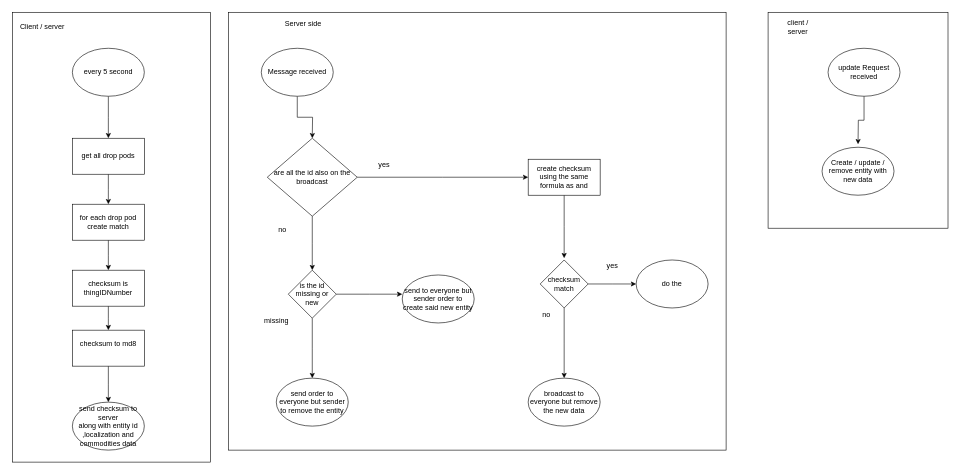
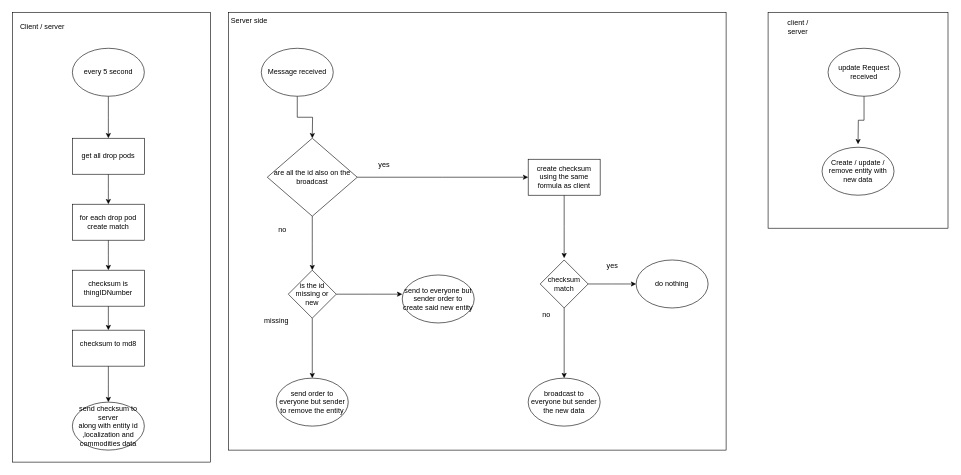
  <mxCell id="0" />
  <mxCell id="1" parent="0" />
  <mxCell id="2" value="" style="rounded=0;whiteSpace=wrap;html=1;" vertex="1" parent="1"><mxGeometry x="1280" y="20" width="300" height="360" as="geometry" /></mxCell>
  <mxCell id="3" value="" style="rounded=0;whiteSpace=wrap;html=1;" vertex="1" parent="1"><mxGeometry x="380" y="20" width="830" height="730" as="geometry" /></mxCell>
  <mxCell id="4" value="" style="rounded=0;whiteSpace=wrap;html=1;" vertex="1" parent="1"><mxGeometry x="20" y="20" width="330" height="750" as="geometry" /></mxCell>
  <mxCell id="5" style="edgeStyle=orthogonalEdgeStyle;rounded=0;orthogonalLoop=1;jettySize=auto;html=1;" edge="1" parent="1" source="6"><mxGeometry relative="1" as="geometry"><mxPoint x="180" y="230" as="targetPoint" /></mxGeometry></mxCell>
  <mxCell id="6" value="every 5 second" style="ellipse;whiteSpace=wrap;html=1;" vertex="1" parent="1"><mxGeometry x="120" y="80" width="120" height="80" as="geometry" /></mxCell>
  <mxCell id="7" style="edgeStyle=orthogonalEdgeStyle;rounded=0;orthogonalLoop=1;jettySize=auto;html=1;" edge="1" parent="1" source="8"><mxGeometry relative="1" as="geometry"><mxPoint x="180" y="340" as="targetPoint" /></mxGeometry></mxCell>
  <mxCell id="8" value="get all drop pods" style="rounded=0;whiteSpace=wrap;html=1;" vertex="1" parent="1"><mxGeometry x="120" y="230" width="120" height="60" as="geometry" /></mxCell>
  <mxCell id="9" style="edgeStyle=orthogonalEdgeStyle;rounded=0;orthogonalLoop=1;jettySize=auto;html=1;" edge="1" parent="1" source="10"><mxGeometry relative="1" as="geometry"><mxPoint x="180" y="450" as="targetPoint" /></mxGeometry></mxCell>
  <mxCell id="10" value="for each drop pod&lt;br&gt;create match" style="rounded=0;whiteSpace=wrap;html=1;" vertex="1" parent="1"><mxGeometry x="120" y="340" width="120" height="60" as="geometry" /></mxCell>
  <mxCell id="11" style="edgeStyle=orthogonalEdgeStyle;rounded=0;orthogonalLoop=1;jettySize=auto;html=1;" edge="1" parent="1" source="12"><mxGeometry relative="1" as="geometry"><mxPoint x="180" y="550" as="targetPoint" /></mxGeometry></mxCell>
  <mxCell id="12" value="checksum is&lt;br&gt;thingIDNumber" style="rounded=0;whiteSpace=wrap;html=1;" vertex="1" parent="1"><mxGeometry x="120" y="450" width="120" height="60" as="geometry" /></mxCell>
  <mxCell id="13" style="edgeStyle=orthogonalEdgeStyle;rounded=0;orthogonalLoop=1;jettySize=auto;html=1;" edge="1" parent="1" source="14"><mxGeometry relative="1" as="geometry"><mxPoint x="180" y="670" as="targetPoint" /></mxGeometry></mxCell>
  <mxCell id="14" value="&lt;div&gt;checksum to md8&lt;/div&gt;&lt;div&gt;&lt;br&gt;&lt;/div&gt;" style="rounded=0;whiteSpace=wrap;html=1;" vertex="1" parent="1"><mxGeometry x="120" y="550" width="120" height="60" as="geometry" /></mxCell>
  <mxCell id="15" style="edgeStyle=orthogonalEdgeStyle;rounded=0;orthogonalLoop=1;jettySize=auto;html=1;" edge="1" parent="1" source="16"><mxGeometry relative="1" as="geometry"><mxPoint x="520" y="230" as="targetPoint" /></mxGeometry></mxCell>
  <mxCell id="16" value="Message received" style="ellipse;whiteSpace=wrap;html=1;" vertex="1" parent="1"><mxGeometry x="435" y="80" width="120" height="80" as="geometry" /></mxCell>
  <mxCell id="17" value="Client / server" style="text;html=1;align=center;verticalAlign=middle;whiteSpace=wrap;rounded=0;" vertex="1" parent="1"><mxGeometry x="30" y="30" width="80" height="30" as="geometry" /></mxCell>
  <mxCell id="18" value="send checksum to server&lt;br&gt;along with entity id&lt;br&gt;,localization and commodities data" style="ellipse;whiteSpace=wrap;html=1;" vertex="1" parent="1"><mxGeometry x="120" y="670" width="120" height="80" as="geometry" /></mxCell>
  <mxCell id="19" style="edgeStyle=orthogonalEdgeStyle;rounded=0;orthogonalLoop=1;jettySize=auto;html=1;" edge="1" parent="1" source="21"><mxGeometry relative="1" as="geometry"><mxPoint x="880" y="295" as="targetPoint" /></mxGeometry></mxCell>
  <mxCell id="20" style="edgeStyle=orthogonalEdgeStyle;rounded=0;orthogonalLoop=1;jettySize=auto;html=1;" edge="1" parent="1" source="21"><mxGeometry relative="1" as="geometry"><mxPoint x="520" y="450" as="targetPoint" /></mxGeometry></mxCell>
  <mxCell id="21" value="are all the id also on the broadcast" style="rhombus;whiteSpace=wrap;html=1;" vertex="1" parent="1"><mxGeometry x="445" y="230" width="150" height="130" as="geometry" /></mxCell>
  <mxCell id="22" value="yes" style="text;html=1;align=center;verticalAlign=middle;whiteSpace=wrap;rounded=0;" vertex="1" parent="1"><mxGeometry x="610" y="260" width="60" height="30" as="geometry" /></mxCell>
  <mxCell id="23" value="no" style="text;html=1;align=center;verticalAlign=middle;resizable=0;points=[];autosize=1;strokeColor=none;fillColor=none;" vertex="1" parent="1"><mxGeometry x="450" y="368" width="40" height="30" as="geometry" /></mxCell>
  <mxCell id="24" style="edgeStyle=orthogonalEdgeStyle;rounded=0;orthogonalLoop=1;jettySize=auto;html=1;" edge="1" parent="1" source="25"><mxGeometry relative="1" as="geometry"><mxPoint x="520" y="630" as="targetPoint" /></mxGeometry></mxCell>
  <mxCell id="25" value="is the id missing or new" style="rhombus;whiteSpace=wrap;html=1;" vertex="1" parent="1"><mxGeometry x="480" y="450" width="80" height="80" as="geometry" /></mxCell>
  <mxCell id="26" value="send to everyone but sender order to create said new entity" style="ellipse;whiteSpace=wrap;html=1;" vertex="1" parent="1"><mxGeometry x="670" y="458" width="120" height="80" as="geometry" /></mxCell>
  <mxCell id="27" value="missing" style="text;html=1;align=center;verticalAlign=middle;resizable=0;points=[];autosize=1;strokeColor=none;fillColor=none;" vertex="1" parent="1"><mxGeometry x="430" y="520" width="60" height="30" as="geometry" /></mxCell>
  <mxCell id="28" value="send order to everyone but sender to remove the entity" style="ellipse;whiteSpace=wrap;html=1;" vertex="1" parent="1"><mxGeometry x="460" y="630" width="120" height="80" as="geometry" /></mxCell>
  <mxCell id="29" style="edgeStyle=orthogonalEdgeStyle;rounded=0;orthogonalLoop=1;jettySize=auto;html=1;" edge="1" parent="1" source="30"><mxGeometry relative="1" as="geometry"><mxPoint x="940" y="430" as="targetPoint" /></mxGeometry></mxCell>
- <mxCell id="30" value="create checksum using the same formula as and" style="rounded=0;whiteSpace=wrap;html=1;" vertex="1" parent="1"><mxGeometry x="880" y="265" width="120" height="60" as="geometry" /></mxCell>
+ <mxCell id="30" value="create checksum using the same formula as client" style="rounded=0;whiteSpace=wrap;html=1;" vertex="1" parent="1"><mxGeometry x="880" y="265" width="120" height="60" as="geometry" /></mxCell>
  <mxCell id="31" style="edgeStyle=orthogonalEdgeStyle;rounded=0;orthogonalLoop=1;jettySize=auto;html=1;" edge="1" parent="1" source="33"><mxGeometry relative="1" as="geometry"><mxPoint x="1060" y="473" as="targetPoint" /></mxGeometry></mxCell>
  <mxCell id="32" style="edgeStyle=orthogonalEdgeStyle;rounded=0;orthogonalLoop=1;jettySize=auto;html=1;" edge="1" parent="1" source="33"><mxGeometry relative="1" as="geometry"><mxPoint x="940" y="630" as="targetPoint" /></mxGeometry></mxCell>
  <mxCell id="33" value="checksum match" style="rhombus;whiteSpace=wrap;html=1;" vertex="1" parent="1"><mxGeometry x="900" y="433" width="80" height="80" as="geometry" /></mxCell>
  <mxCell id="34" value="yes" style="text;html=1;align=center;verticalAlign=middle;resizable=0;points=[];autosize=1;strokeColor=none;fillColor=none;" vertex="1" parent="1"><mxGeometry x="1000" y="428" width="40" height="30" as="geometry" /></mxCell>
- <mxCell id="35" value="do the" style="ellipse;whiteSpace=wrap;html=1;" vertex="1" parent="1"><mxGeometry x="1060" y="433" width="120" height="80" as="geometry" /></mxCell>
+ <mxCell id="35" value="do nothing" style="ellipse;whiteSpace=wrap;html=1;" vertex="1" parent="1"><mxGeometry x="1060" y="433" width="120" height="80" as="geometry" /></mxCell>
  <mxCell id="36" value="no" style="text;html=1;align=center;verticalAlign=middle;resizable=0;points=[];autosize=1;strokeColor=none;fillColor=none;" vertex="1" parent="1"><mxGeometry x="890" y="510" width="40" height="30" as="geometry" /></mxCell>
- <mxCell id="37" value="broadcast to everyone but remove the new data" style="ellipse;whiteSpace=wrap;html=1;" vertex="1" parent="1"><mxGeometry x="880" y="630" width="120" height="80" as="geometry" /></mxCell>
- <mxCell id="38" value="Server side" style="text;html=1;align=center;verticalAlign=middle;whiteSpace=wrap;rounded=0;" vertex="1" parent="1"><mxGeometry x="470" y="25" width="70" height="30" as="geometry" /></mxCell>
+ <mxCell id="37" value="broadcast to everyone but sender the new data" style="ellipse;whiteSpace=wrap;html=1;" vertex="1" parent="1"><mxGeometry x="880" y="630" width="120" height="80" as="geometry" /></mxCell>
+ <mxCell id="38" value="Server side" style="text;html=1;align=center;verticalAlign=middle;whiteSpace=wrap;rounded=0;" vertex="1" parent="1"><mxGeometry x="380" y="20" width="70" height="30" as="geometry" /></mxCell>
  <mxCell id="39" style="edgeStyle=orthogonalEdgeStyle;rounded=0;orthogonalLoop=1;jettySize=auto;html=1;" edge="1" parent="1" source="25"><mxGeometry relative="1" as="geometry"><mxPoint x="670" y="490" as="targetPoint" /></mxGeometry></mxCell>
  <mxCell id="40" style="edgeStyle=orthogonalEdgeStyle;rounded=0;orthogonalLoop=1;jettySize=auto;html=1;" edge="1" parent="1" source="41"><mxGeometry relative="1" as="geometry"><mxPoint x="1430" y="240" as="targetPoint" /></mxGeometry></mxCell>
  <mxCell id="41" value="update Request received" style="ellipse;whiteSpace=wrap;html=1;" vertex="1" parent="1"><mxGeometry x="1380" y="80" width="120" height="80" as="geometry" /></mxCell>
  <mxCell id="42" value="Create / update / remove entity with new data" style="ellipse;whiteSpace=wrap;html=1;" vertex="1" parent="1"><mxGeometry x="1370" y="245" width="120" height="80" as="geometry" /></mxCell>
  <mxCell id="43" value="client / server" style="text;html=1;align=center;verticalAlign=middle;whiteSpace=wrap;rounded=0;" vertex="1" parent="1"><mxGeometry x="1300" y="30" width="60" height="30" as="geometry" /></mxCell>
